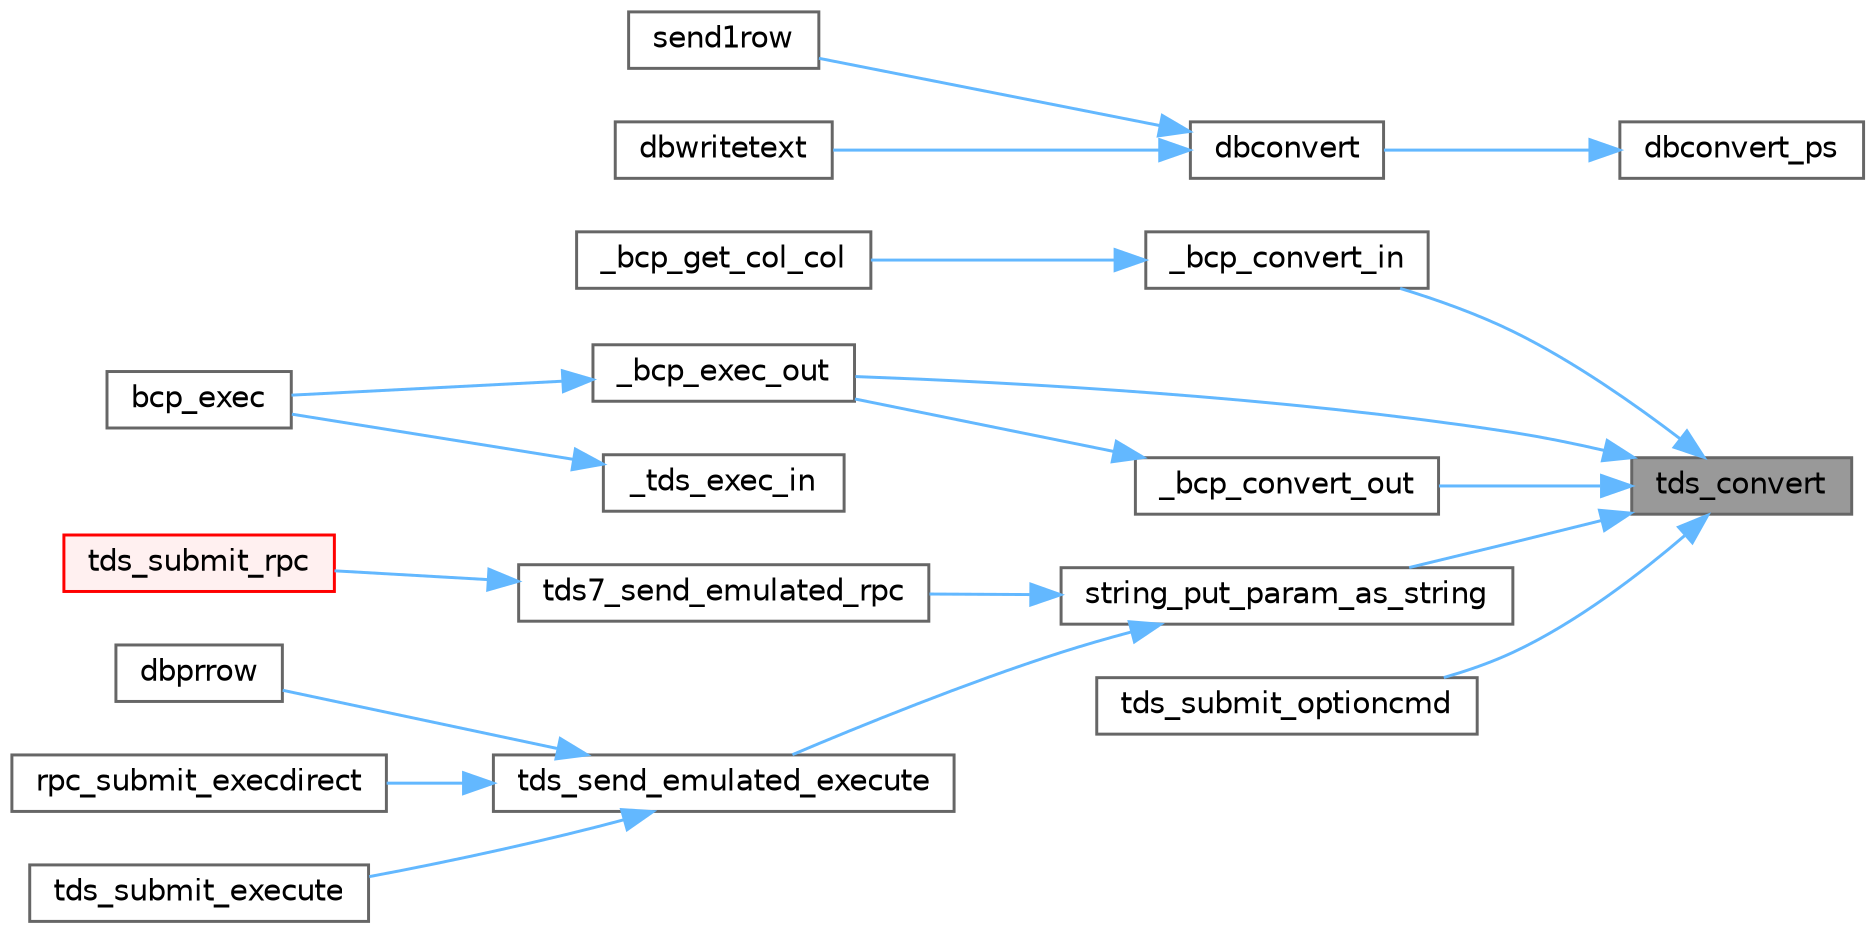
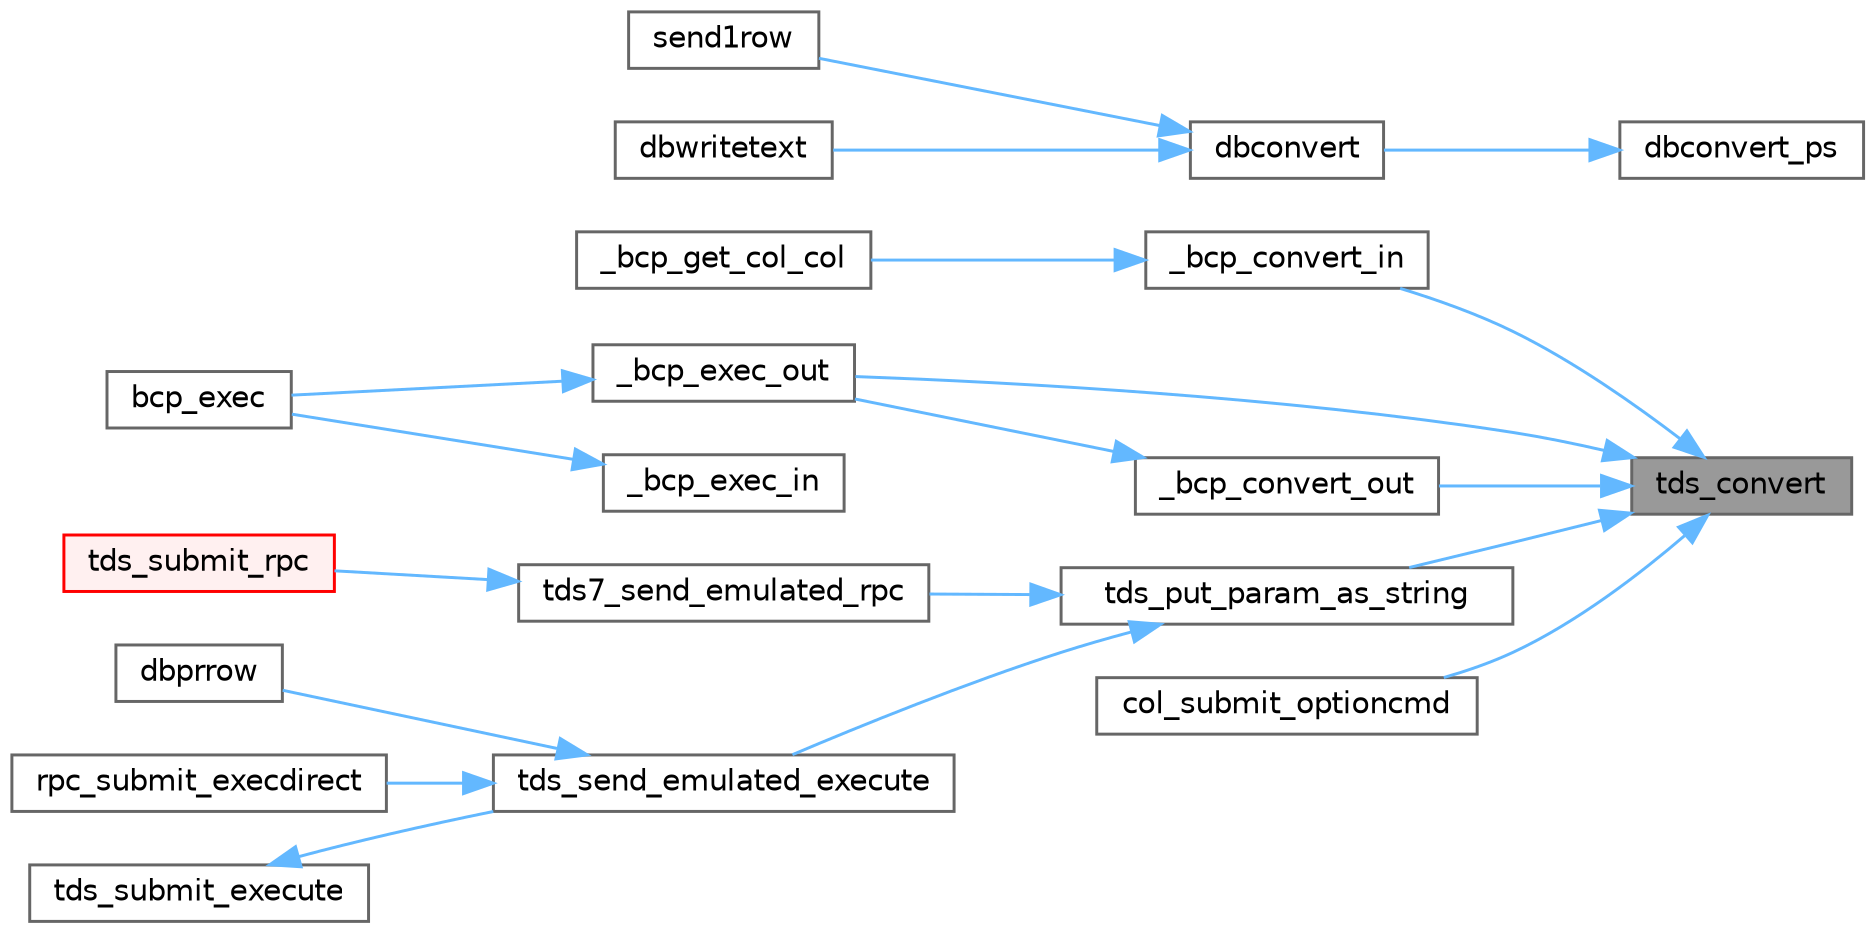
  digraph {
    rankdir=RL
    node [color=grey40 fillcolor=white fontname=Helvetica fontsize=10 shape=box style=filled]
    edge [color=steelblue1 dir=back fontname=Helvetica fontsize=10 labelfontname=Helvetica labelfontsize=10 style=solid]
    n1 [color=gray40 fillcolor=grey60 fontcolor=black height=0.2 label=tds_convert width=0.4]
    n2 [height=0.2 label=_bcp_convert_in width=0.4]
    n3 [height=0.2 label=_bcp_convert_out width=0.4]
-   n4 [height=0.2 label=string_put_param_as_string width=0.4]
-   n5 [height=0.2 label=tds_submit_optioncmd width=0.4]
+   n4 [height=0.2 label=tds_put_param_as_string width=0.4]
+   n5 [height=0.2 label=col_submit_optioncmd width=0.4]
    n6 [height=0.2 label=_bcp_exec_out width=0.4]
    n7 [height=0.2 label=_bcp_get_col_col width=0.4]
    n8 [height=0.2 label=dbconvert_ps width=0.4]
    n9 [height=0.2 label=dbconvert width=0.4]
    n10 [height=0.2 label=tds7_send_emulated_rpc width=0.4]
    n11 [height=0.2 label=tds_send_emulated_execute width=0.4]
-   n12 [height=0.2 label=_tds_exec_in width=0.4]
+   n12 [height=0.2 label=_bcp_exec_in width=0.4]
    n13 [height=0.2 label=bcp_exec width=0.4]
    n14 [height=0.2 label=send1row width=0.4]
    n15 [height=0.2 label=dbwritetext width=0.4]
    n16 [height=0.2 label=dbprrow width=0.4]
    n17 [color=red fillcolor="#FFF0F0" height=0.2 label=tds_submit_rpc width=0.4]
    n18 [height=0.2 label=rpc_submit_execdirect width=0.4]
    n19 [height=0.2 label=tds_submit_execute width=0.4]
    n1 -> n2
    n1 -> n3
    n1 -> n4
    n1 -> n5
    n1 -> n6
    n2 -> n7
    n3 -> n6
    n4 -> n10
    n4 -> n11
    n6 -> n13
    n8 -> n9
    n9 -> n14
    n9 -> n15
    n10 -> n17
    n11 -> n16
    n11 -> n18
-   n11 -> n19
+   n19 -> n11
    n12 -> n13
  }
